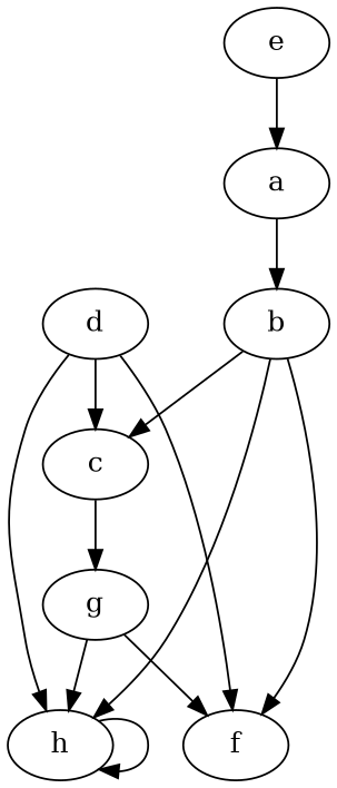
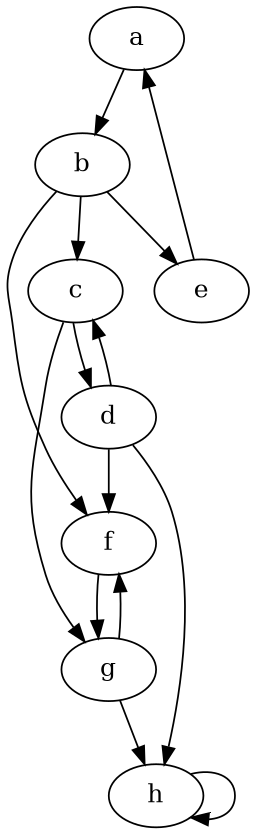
  digraph {
    a
    b
    c
    e
    f
    d
    g
    h
    a -> b
    b -> c
-   b -> h
+   b -> e
    b -> f
+   c -> d
    c -> g
    e -> a
+   f -> g
    d -> c
    d -> f
    d -> h
    g -> f
    g -> h
    h -> h
  }
